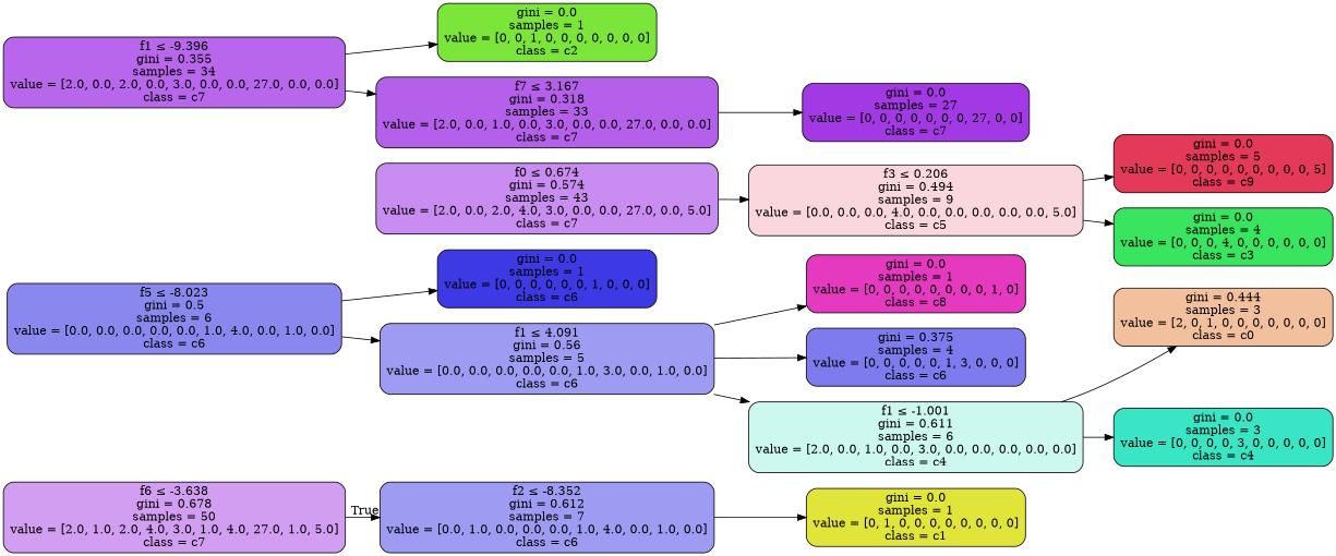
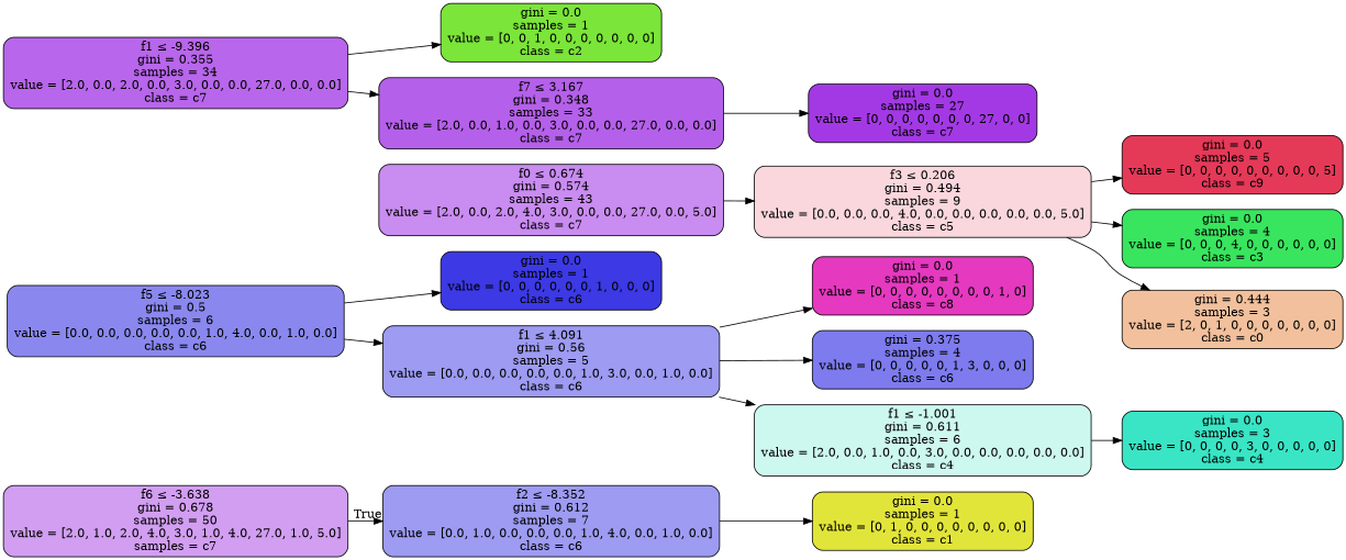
  digraph {
    fontname="DejaVu Serif"
    rankdir=LR
    node [color=black fillcolor="#3c39e580" fontname="DejaVu Serif" shape=box style="filled, rounded"]
    edge [fontname="DejaVu Serif"]
-   n1 [fillcolor="#a339e57d" label=<f6 &le; -3.638<br/>gini = 0.678<br/>samples = 50<br/>value = [2.0, 1.0, 2.0, 4.0, 3.0, 1.0, 4.0, 27.0, 1.0, 5.0]<br/>class = c7>]
+   n1 [fillcolor="#a339e57d" label=<f6 &le; -3.638<br/>gini = 0.678<br/>samples = 50<br/>value = [2.0, 1.0, 2.0, 4.0, 3.0, 1.0, 4.0, 27.0, 1.0, 5.0]<br/>samples = c7>]
    n2 [label=<f2 &le; -8.352<br/>gini = 0.612<br/>samples = 7<br/>value = [0.0, 1.0, 0.0, 0.0, 0.0, 1.0, 4.0, 0.0, 1.0, 0.0]<br/>class = c6>]
    n3 [fillcolor="#e2e539ff" label=<gini = 0.0<br/>samples = 1<br/>value = [0, 1, 0, 0, 0, 0, 0, 0, 0, 0]<br/>class = c1>]
    n4 [fillcolor="#a339e594" label=<f0 &le; 0.674<br/>gini = 0.574<br/>samples = 43<br/>value = [2.0, 0.0, 2.0, 4.0, 3.0, 0.0, 0.0, 27.0, 0.0, 5.0]<br/>class = c7>]
    n5 [fillcolor="#e5395833" label=<f3 &le; 0.206<br/>gini = 0.494<br/>samples = 9<br/>value = [0.0, 0.0, 0.0, 4.0, 0.0, 0.0, 0.0, 0.0, 0.0, 5.0]<br/>class = c5>]
    n6 [fillcolor="#3c39e599" label=<f5 &le; -8.023<br/>gini = 0.5<br/>samples = 6<br/>value = [0.0, 0.0, 0.0, 0.0, 0.0, 1.0, 4.0, 0.0, 1.0, 0.0]<br/>class = c6>]
    n7 [fillcolor="#3c39e5ff" label=<gini = 0.0<br/>samples = 1<br/>value = [0, 0, 0, 0, 0, 0, 1, 0, 0, 0]<br/>class = c6>]
    n8 [label=<f1 &le; 4.091<br/>gini = 0.56<br/>samples = 5<br/>value = [0.0, 0.0, 0.0, 0.0, 0.0, 1.0, 3.0, 0.0, 1.0, 0.0]<br/>class = c6>]
    n9 [fillcolor="#e539c0ff" label=<gini = 0.0<br/>samples = 1<br/>value = [0, 0, 0, 0, 0, 0, 0, 0, 1, 0]<br/>class = c8>]
    n10 [fillcolor="#3c39e5aa" label=<gini = 0.375<br/>samples = 4<br/>value = [0, 0, 0, 0, 0, 1, 3, 0, 0, 0]<br/>class = c6>]
    n11 [fillcolor="#39e5c540" label=<f1 &le; -1.001<br/>gini = 0.611<br/>samples = 6<br/>value = [2.0, 0.0, 1.0, 0.0, 3.0, 0.0, 0.0, 0.0, 0.0, 0.0]<br/>class = c4>]
    n12 [fillcolor="#a339e5c5" label=<f1 &le; -9.396<br/>gini = 0.355<br/>samples = 34<br/>value = [2.0, 0.0, 2.0, 0.0, 3.0, 0.0, 0.0, 27.0, 0.0, 0.0]<br/>class = c7>]
    n13 [fillcolor="#7be539ff" label=<gini = 0.0<br/>samples = 1<br/>value = [0, 0, 1, 0, 0, 0, 0, 0, 0, 0]<br/>class = c2>]
-   n14 [fillcolor="#a339e5cc" label=<f7 &le; 3.167<br/>gini = 0.318<br/>samples = 33<br/>value = [2.0, 0.0, 1.0, 0.0, 3.0, 0.0, 0.0, 27.0, 0.0, 0.0]<br/>class = c7>]
+   n14 [fillcolor="#a339e5cc" label=<f7 &le; 3.167<br/>gini = 0.348<br/>samples = 33<br/>value = [2.0, 0.0, 1.0, 0.0, 3.0, 0.0, 0.0, 27.0, 0.0, 0.0]<br/>class = c7>]
    n15 [fillcolor="#e53958ff" label=<gini = 0.0<br/>samples = 5<br/>value = [0, 0, 0, 0, 0, 0, 0, 0, 0, 5]<br/>class = c9>]
    n16 [fillcolor="#39e55eff" label=<gini = 0.0<br/>samples = 4<br/>value = [0, 0, 0, 4, 0, 0, 0, 0, 0, 0]<br/>class = c3>]
    n17 [fillcolor="#a339e5ff" label=<gini = 0.0<br/>samples = 27<br/>value = [0, 0, 0, 0, 0, 0, 0, 27, 0, 0]<br/>class = c7>]
    n18 [fillcolor="#e581397f" label=<gini = 0.444<br/>samples = 3<br/>value = [2, 0, 1, 0, 0, 0, 0, 0, 0, 0]<br/>class = c0>]
    n19 [fillcolor="#39e5c5ff" label=<gini = 0.0<br/>samples = 3<br/>value = [0, 0, 0, 0, 3, 0, 0, 0, 0, 0]<br/>class = c4>]
    n1 -> n2 [headlabel=True labelangle=45 labeldistance=2.5]
    n2 -> n3
    n4 -> n5
    n5 -> n15
    n5 -> n16
    n6 -> n7
    n6 -> n8
    n8 -> n9
    n8 -> n10
    n8 -> n11
-   n11 -> n18
+   n5 -> n18
    n11 -> n19
    n12 -> n13
    n12 -> n14
    n14 -> n17
  }
